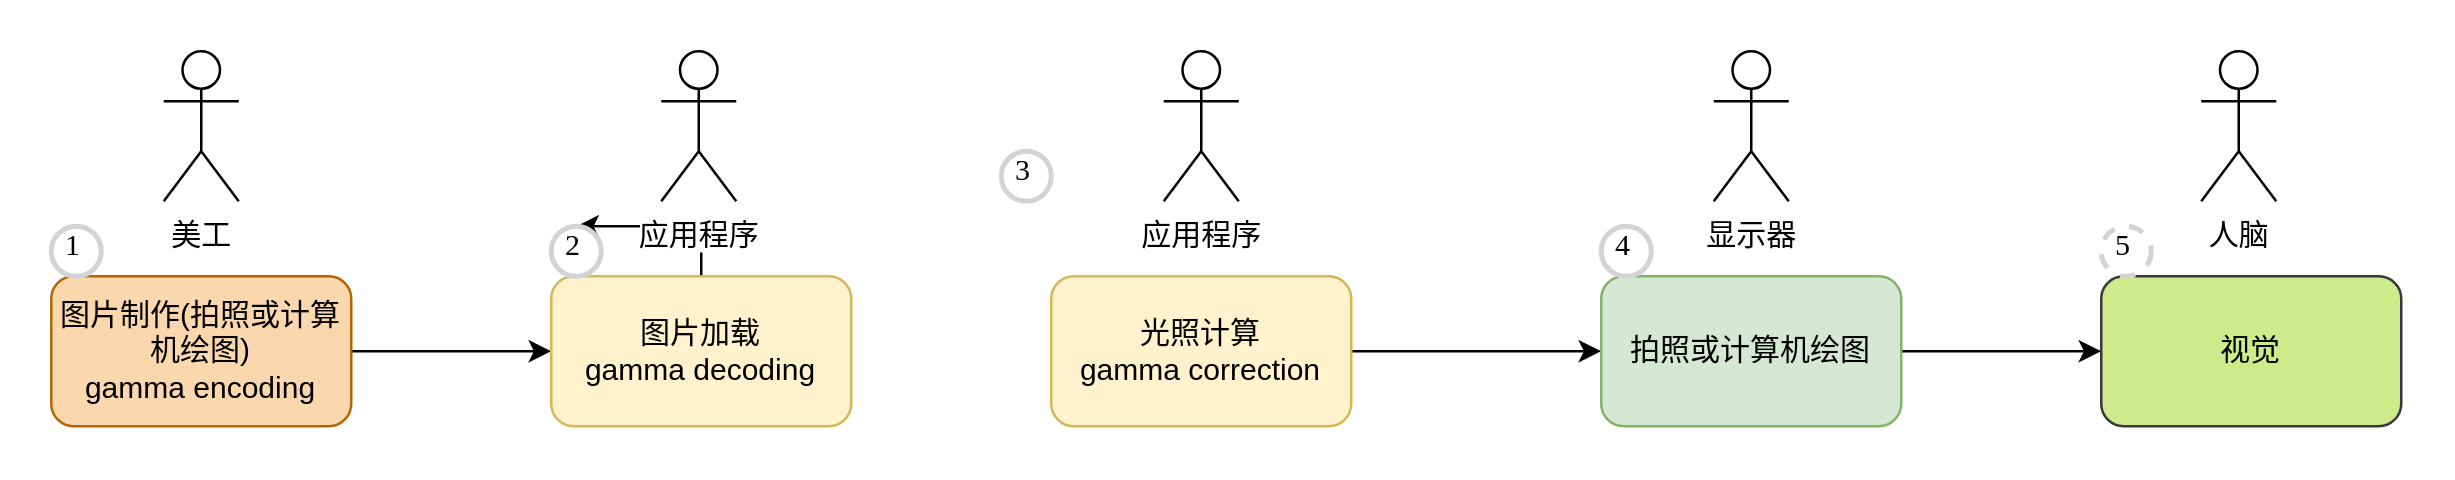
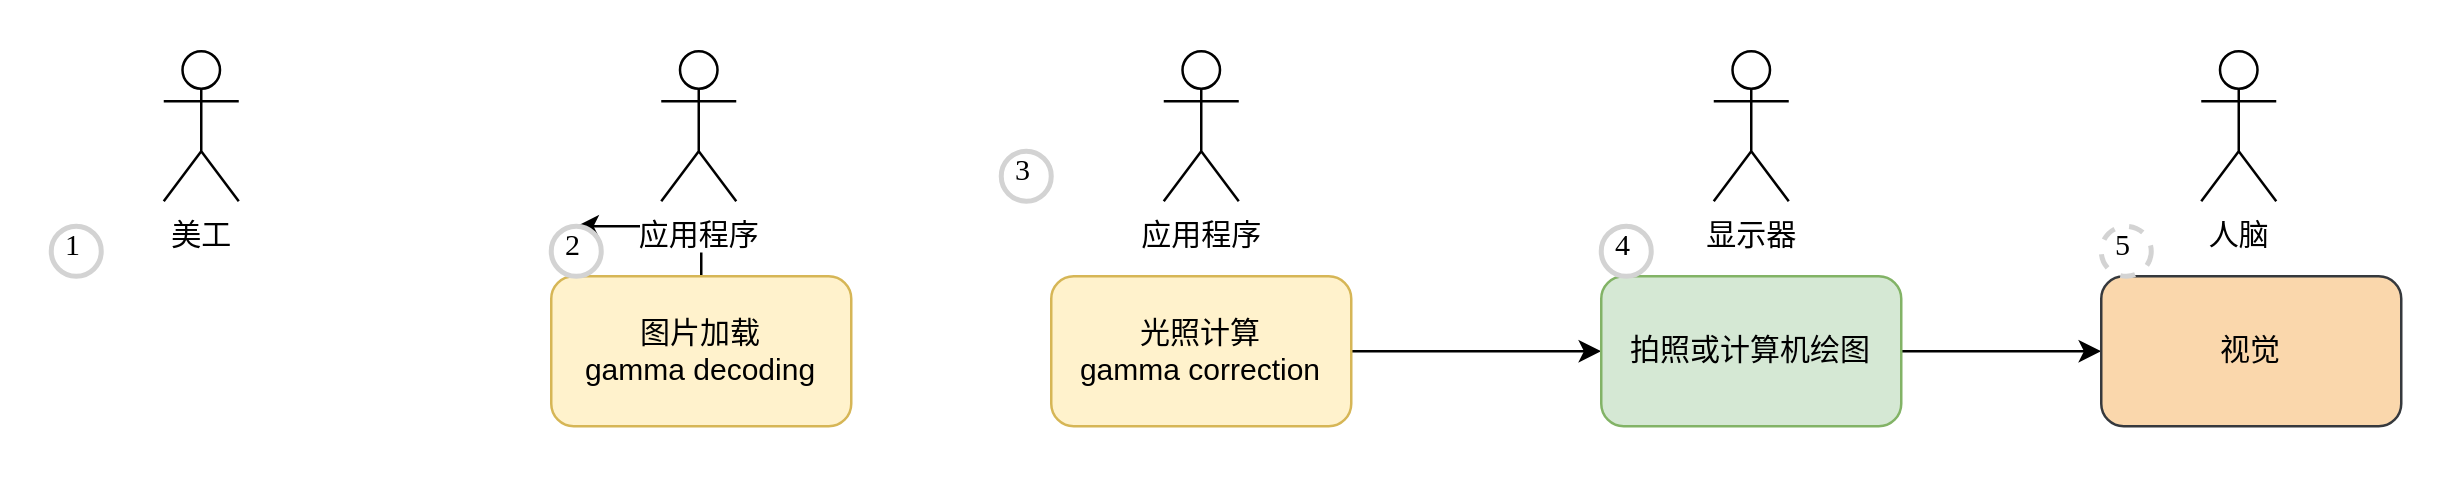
  <mxCell id="0" />
  <mxCell id="1" parent="0" />
- <mxCell id="2" value="" style="edgeStyle=orthogonalEdgeStyle;rounded=0;orthogonalLoop=1;jettySize=auto;html=1;" edge="1" parent="1" source="3" target="5"><mxGeometry relative="1" as="geometry" /></mxCell>
- <mxCell id="3" value="图片制作(拍照或计算机绘图)&lt;br&gt;gamma encoding" style="rounded=1;whiteSpace=wrap;html=1;fillColor=#fad7ac;strokeColor=#b46504;" vertex="1" parent="1"><mxGeometry x="20" y="110" width="120" height="60" as="geometry" /></mxCell>
  <mxCell id="4" value="" style="edgeStyle=orthogonalEdgeStyle;rounded=0;orthogonalLoop=1;jettySize=auto;html=1;" edge="1" parent="1" source="5" target="16"><mxGeometry relative="1" as="geometry" /></mxCell>
  <mxCell id="5" value="图片加载&lt;br&gt;gamma decoding" style="rounded=1;whiteSpace=wrap;html=1;fillColor=#fff2cc;strokeColor=#d6b656;" vertex="1" parent="1"><mxGeometry x="220" y="110" width="120" height="60" as="geometry" /></mxCell>
  <mxCell id="6" value="" style="edgeStyle=orthogonalEdgeStyle;rounded=0;orthogonalLoop=1;jettySize=auto;html=1;entryX=0;entryY=0.5;entryDx=0;entryDy=0;" edge="1" parent="1" source="7" target="9"><mxGeometry relative="1" as="geometry"><mxPoint x="620" y="140" as="targetPoint" /></mxGeometry></mxCell>
  <mxCell id="7" value="光照计算&lt;br&gt;gamma correction" style="rounded=1;whiteSpace=wrap;html=1;fillColor=#fff2cc;strokeColor=#d6b656;" vertex="1" parent="1"><mxGeometry x="420" y="110" width="120" height="60" as="geometry" /></mxCell>
  <mxCell id="8" value="" style="edgeStyle=orthogonalEdgeStyle;rounded=0;orthogonalLoop=1;jettySize=auto;html=1;" edge="1" parent="1" source="9" target="10"><mxGeometry relative="1" as="geometry" /></mxCell>
  <mxCell id="9" value="拍照或计算机绘图&lt;br&gt;" style="rounded=1;whiteSpace=wrap;html=1;fillColor=#d5e8d4;strokeColor=#82b366;" vertex="1" parent="1"><mxGeometry x="640" y="110" width="120" height="60" as="geometry" /></mxCell>
- <mxCell id="10" value="视觉" style="rounded=1;whiteSpace=wrap;html=1;fillColor=#cdeb8b;strokeColor=#36393d;" vertex="1" parent="1"><mxGeometry x="840" y="110" width="120" height="60" as="geometry" /></mxCell>
+ <mxCell id="10" value="视觉" style="rounded=1;whiteSpace=wrap;html=1;fillColor=#fad7ac;strokeColor=#36393d;" vertex="1" parent="1"><mxGeometry x="840" y="110" width="120" height="60" as="geometry" /></mxCell>
  <mxCell id="11" value="美工" style="shape=umlActor;verticalLabelPosition=bottom;labelBackgroundColor=#ffffff;verticalAlign=top;html=1;outlineConnect=0;" vertex="1" parent="1"><mxGeometry x="65" y="20" width="30" height="60" as="geometry" /></mxCell>
  <mxCell id="12" value="应用程序" style="shape=umlActor;verticalLabelPosition=bottom;labelBackgroundColor=#ffffff;verticalAlign=top;html=1;outlineConnect=0;" vertex="1" parent="1"><mxGeometry x="264" y="20" width="30" height="60" as="geometry" /></mxCell>
  <mxCell id="13" value="应用程序" style="shape=umlActor;verticalLabelPosition=bottom;labelBackgroundColor=#ffffff;verticalAlign=top;html=1;outlineConnect=0;" vertex="1" parent="1"><mxGeometry x="465" y="20" width="30" height="60" as="geometry" /></mxCell>
  <mxCell id="14" value="显示器" style="shape=umlActor;verticalLabelPosition=bottom;labelBackgroundColor=#ffffff;verticalAlign=top;html=1;outlineConnect=0;" vertex="1" parent="1"><mxGeometry x="685" y="20" width="30" height="60" as="geometry" /></mxCell>
  <mxCell id="15" value="1" style="ellipse;whiteSpace=wrap;html=1;aspect=fixed;strokeWidth=2;fontFamily=Tahoma;spacingBottom=4;spacingRight=2;strokeColor=#d3d3d3;" vertex="1" parent="1"><mxGeometry x="20" y="90" width="20" height="20" as="geometry" /></mxCell>
  <mxCell id="16" value="2" style="ellipse;whiteSpace=wrap;html=1;aspect=fixed;strokeWidth=2;fontFamily=Tahoma;spacingBottom=4;spacingRight=2;strokeColor=#d3d3d3;" vertex="1" parent="1"><mxGeometry x="220" y="90" width="20" height="20" as="geometry" /></mxCell>
  <mxCell id="17" value="3" style="ellipse;whiteSpace=wrap;html=1;aspect=fixed;strokeWidth=2;fontFamily=Tahoma;spacingBottom=4;spacingRight=2;strokeColor=#d3d3d3;" vertex="1" parent="1"><mxGeometry x="400" y="60" width="20" height="20" as="geometry" /></mxCell>
  <mxCell id="18" value="人脑" style="shape=umlActor;verticalLabelPosition=bottom;labelBackgroundColor=#ffffff;verticalAlign=top;html=1;outlineConnect=0;" vertex="1" parent="1"><mxGeometry x="880" y="20" width="30" height="60" as="geometry" /></mxCell>
  <mxCell id="19" value="4" style="ellipse;whiteSpace=wrap;html=1;aspect=fixed;strokeWidth=2;fontFamily=Tahoma;spacingBottom=4;spacingRight=2;strokeColor=#d3d3d3;" vertex="1" parent="1"><mxGeometry x="640" y="90" width="20" height="20" as="geometry" /></mxCell>
  <mxCell id="20" value="5" style="ellipse;whiteSpace=wrap;html=1;aspect=fixed;strokeWidth=2;fontFamily=Tahoma;spacingBottom=4;spacingRight=2;strokeColor=#d3d3d3;dashed=1;" vertex="1" parent="1"><mxGeometry x="840" y="90" width="20" height="20" as="geometry" /></mxCell>
